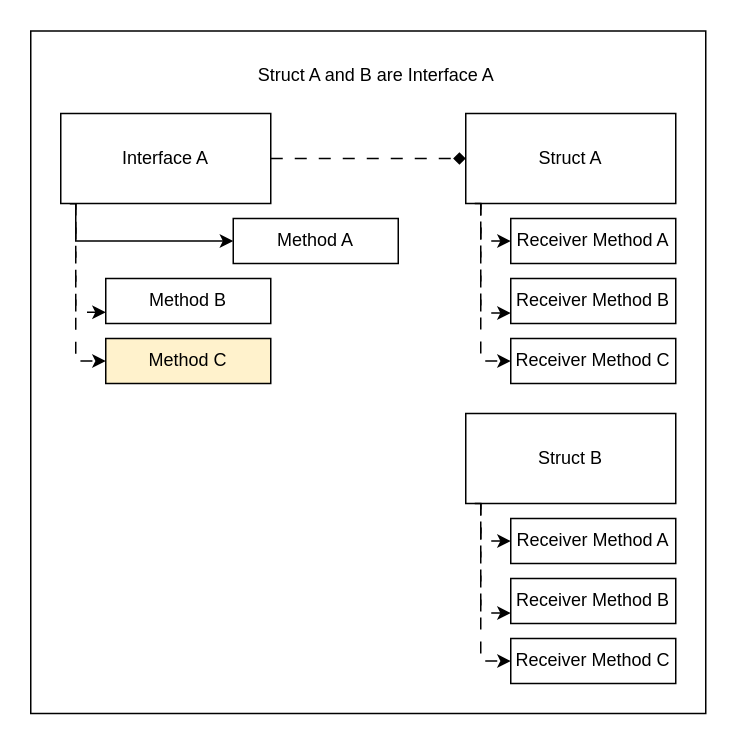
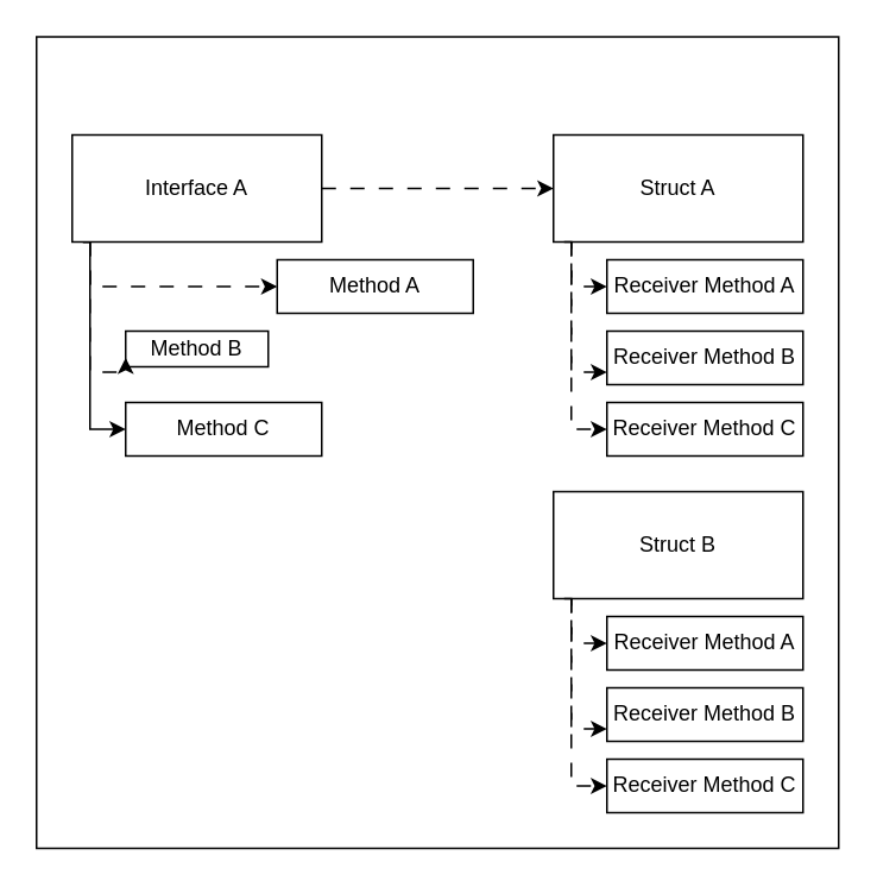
  <mxCell id="0" />
  <mxCell id="1" parent="0" />
  <mxCell id="2" value="" style="rounded=0;whiteSpace=wrap;html=1;" vertex="1" parent="1"><mxGeometry x="20" y="20" width="450" height="455" as="geometry" /></mxCell>
- <mxCell id="3" style="edgeStyle=orthogonalEdgeStyle;rounded=0;orthogonalLoop=1;jettySize=auto;html=1;entryX=0;entryY=0.5;entryDx=0;entryDy=0;dashed=1;dashPattern=8 8;endArrow=diamond;" edge="1" parent="1" source="5" target="9"><mxGeometry relative="1" as="geometry" /></mxCell>
- <mxCell id="4" style="edgeStyle=orthogonalEdgeStyle;rounded=0;orthogonalLoop=1;jettySize=auto;html=1;entryX=0;entryY=0.5;entryDx=0;entryDy=0;dashed=0;dashPattern=8 8;" edge="1" parent="1" source="5" target="6"><mxGeometry relative="1" as="geometry"><Array as="points"><mxPoint x="50" y="160" /></Array></mxGeometry></mxCell>
+ <mxCell id="3" style="edgeStyle=orthogonalEdgeStyle;rounded=0;orthogonalLoop=1;jettySize=auto;html=1;entryX=0;entryY=0.5;entryDx=0;entryDy=0;dashed=1;dashPattern=8 8;" edge="1" parent="1" source="5" target="9"><mxGeometry relative="1" as="geometry" /></mxCell>
+ <mxCell id="4" style="edgeStyle=orthogonalEdgeStyle;rounded=0;orthogonalLoop=1;jettySize=auto;html=1;entryX=0;entryY=0.5;entryDx=0;entryDy=0;dashed=1;dashPattern=8 8;" edge="1" parent="1" source="5" target="6"><mxGeometry relative="1" as="geometry"><Array as="points"><mxPoint x="50" y="160" /></Array></mxGeometry></mxCell>
  <mxCell id="5" value="Interface A" style="rounded=0;whiteSpace=wrap;html=1;" vertex="1" parent="1"><mxGeometry x="40" y="75" width="140" height="60" as="geometry" /></mxCell>
  <mxCell id="6" value="Method A" style="rounded=0;whiteSpace=wrap;html=1;" vertex="1" parent="1"><mxGeometry x="155" y="145" width="110" height="30" as="geometry" /></mxCell>
- <mxCell id="7" value="Method B" style="rounded=0;whiteSpace=wrap;html=1;" vertex="1" parent="1"><mxGeometry x="70" y="185" width="110" height="30" as="geometry" /></mxCell>
- <mxCell id="8" value="Method C" style="rounded=0;whiteSpace=wrap;html=1;fillColor=#fff2cc;" vertex="1" parent="1"><mxGeometry x="70" y="225" width="110" height="30" as="geometry" /></mxCell>
+ <mxCell id="7" value="Method B" style="rounded=0;whiteSpace=wrap;html=1;" vertex="1" parent="1"><mxGeometry x="70" y="185" width="80" height="20" as="geometry" /></mxCell>
+ <mxCell id="8" value="Method C" style="rounded=0;whiteSpace=wrap;html=1;" vertex="1" parent="1"><mxGeometry x="70" y="225" width="110" height="30" as="geometry" /></mxCell>
  <mxCell id="9" value="Struct A" style="rounded=0;whiteSpace=wrap;html=1;" vertex="1" parent="1"><mxGeometry x="310" y="75" width="140" height="60" as="geometry" /></mxCell>
  <mxCell id="10" value="Receiver Method A" style="rounded=0;whiteSpace=wrap;html=1;" vertex="1" parent="1"><mxGeometry x="340" y="145" width="110" height="30" as="geometry" /></mxCell>
  <mxCell id="11" value="Receiver Method B" style="rounded=0;whiteSpace=wrap;html=1;" vertex="1" parent="1"><mxGeometry x="340" y="185" width="110" height="30" as="geometry" /></mxCell>
  <mxCell id="12" value="Receiver Method C" style="rounded=0;whiteSpace=wrap;html=1;" vertex="1" parent="1"><mxGeometry x="340" y="225" width="110" height="30" as="geometry" /></mxCell>
  <mxCell id="13" style="edgeStyle=orthogonalEdgeStyle;rounded=0;orthogonalLoop=1;jettySize=auto;html=1;entryX=0;entryY=0.75;entryDx=0;entryDy=0;dashed=1;dashPattern=8 8;" edge="1" parent="1" target="7"><mxGeometry relative="1" as="geometry"><mxPoint x="50" y="135" as="sourcePoint" /><mxPoint x="70" y="160" as="targetPoint" /><Array as="points"><mxPoint x="50" y="208" /></Array></mxGeometry></mxCell>
- <mxCell id="14" style="edgeStyle=orthogonalEdgeStyle;rounded=0;orthogonalLoop=1;jettySize=auto;html=1;entryX=0;entryY=0.5;entryDx=0;entryDy=0;exitX=0.043;exitY=1.002;exitDx=0;exitDy=0;exitPerimeter=0;dashed=1;dashPattern=8 8;" edge="1" parent="1" source="5" target="8"><mxGeometry relative="1" as="geometry"><mxPoint x="60" y="145" as="sourcePoint" /><mxPoint x="80" y="218" as="targetPoint" /><Array as="points"><mxPoint x="50" y="135" /><mxPoint x="50" y="240" /></Array></mxGeometry></mxCell>
+ <mxCell id="14" style="edgeStyle=orthogonalEdgeStyle;rounded=0;orthogonalLoop=1;jettySize=auto;html=1;entryX=0;entryY=0.5;entryDx=0;entryDy=0;exitX=0.043;exitY=1.002;exitDx=0;exitDy=0;exitPerimeter=0;dashed=0;dashPattern=8 8;" edge="1" parent="1" source="5" target="8"><mxGeometry relative="1" as="geometry"><mxPoint x="60" y="145" as="sourcePoint" /><mxPoint x="80" y="218" as="targetPoint" /><Array as="points"><mxPoint x="50" y="135" /><mxPoint x="50" y="240" /></Array></mxGeometry></mxCell>
  <mxCell id="15" style="edgeStyle=orthogonalEdgeStyle;rounded=0;orthogonalLoop=1;jettySize=auto;html=1;entryX=0;entryY=0.5;entryDx=0;entryDy=0;dashed=1;dashPattern=8 8;" edge="1" parent="1"><mxGeometry relative="1" as="geometry"><mxPoint x="320" y="135" as="sourcePoint" /><mxPoint x="340" y="160" as="targetPoint" /><Array as="points"><mxPoint x="320" y="160" /></Array></mxGeometry></mxCell>
  <mxCell id="16" style="edgeStyle=orthogonalEdgeStyle;rounded=0;orthogonalLoop=1;jettySize=auto;html=1;entryX=0;entryY=0.75;entryDx=0;entryDy=0;dashed=1;dashPattern=8 8;" edge="1" parent="1"><mxGeometry relative="1" as="geometry"><mxPoint x="320" y="135" as="sourcePoint" /><mxPoint x="340" y="208" as="targetPoint" /><Array as="points"><mxPoint x="320" y="208" /></Array></mxGeometry></mxCell>
  <mxCell id="17" style="edgeStyle=orthogonalEdgeStyle;rounded=0;orthogonalLoop=1;jettySize=auto;html=1;entryX=0;entryY=0.5;entryDx=0;entryDy=0;exitX=0.043;exitY=1.002;exitDx=0;exitDy=0;exitPerimeter=0;dashed=1;dashPattern=8 8;" edge="1" parent="1"><mxGeometry relative="1" as="geometry"><mxPoint x="316" y="135" as="sourcePoint" /><mxPoint x="340" y="240" as="targetPoint" /><Array as="points"><mxPoint x="320" y="135" /><mxPoint x="320" y="240" /></Array></mxGeometry></mxCell>
- <mxCell id="18" value="Struct A and B are Interface A" style="text;html=1;align=center;verticalAlign=middle;resizable=0;points=[];autosize=1;strokeColor=none;fillColor=none;" vertex="1" parent="1"><mxGeometry x="160" y="35" width="180" height="30" as="geometry" /></mxCell>
  <mxCell id="19" value="Struct B" style="rounded=0;whiteSpace=wrap;html=1;" vertex="1" parent="1"><mxGeometry x="310" y="275" width="140" height="60" as="geometry" /></mxCell>
  <mxCell id="20" value="Receiver Method A" style="rounded=0;whiteSpace=wrap;html=1;" vertex="1" parent="1"><mxGeometry x="340" y="345" width="110" height="30" as="geometry" /></mxCell>
  <mxCell id="21" value="Receiver Method B" style="rounded=0;whiteSpace=wrap;html=1;" vertex="1" parent="1"><mxGeometry x="340" y="385" width="110" height="30" as="geometry" /></mxCell>
  <mxCell id="22" value="Receiver Method C" style="rounded=0;whiteSpace=wrap;html=1;" vertex="1" parent="1"><mxGeometry x="340" y="425" width="110" height="30" as="geometry" /></mxCell>
  <mxCell id="23" style="edgeStyle=orthogonalEdgeStyle;rounded=0;orthogonalLoop=1;jettySize=auto;html=1;entryX=0;entryY=0.5;entryDx=0;entryDy=0;dashed=1;dashPattern=8 8;" edge="1" parent="1"><mxGeometry relative="1" as="geometry"><mxPoint x="320" y="335" as="sourcePoint" /><mxPoint x="340" y="360" as="targetPoint" /><Array as="points"><mxPoint x="320" y="360" /></Array></mxGeometry></mxCell>
  <mxCell id="24" style="edgeStyle=orthogonalEdgeStyle;rounded=0;orthogonalLoop=1;jettySize=auto;html=1;entryX=0;entryY=0.75;entryDx=0;entryDy=0;dashed=1;dashPattern=8 8;" edge="1" parent="1"><mxGeometry relative="1" as="geometry"><mxPoint x="320" y="335" as="sourcePoint" /><mxPoint x="340" y="408" as="targetPoint" /><Array as="points"><mxPoint x="320" y="408" /></Array></mxGeometry></mxCell>
  <mxCell id="25" style="edgeStyle=orthogonalEdgeStyle;rounded=0;orthogonalLoop=1;jettySize=auto;html=1;entryX=0;entryY=0.5;entryDx=0;entryDy=0;exitX=0.043;exitY=1.002;exitDx=0;exitDy=0;exitPerimeter=0;dashed=1;dashPattern=8 8;" edge="1" parent="1"><mxGeometry relative="1" as="geometry"><mxPoint x="316" y="335" as="sourcePoint" /><mxPoint x="340" y="440" as="targetPoint" /><Array as="points"><mxPoint x="320" y="335" /><mxPoint x="320" y="440" /></Array></mxGeometry></mxCell>
